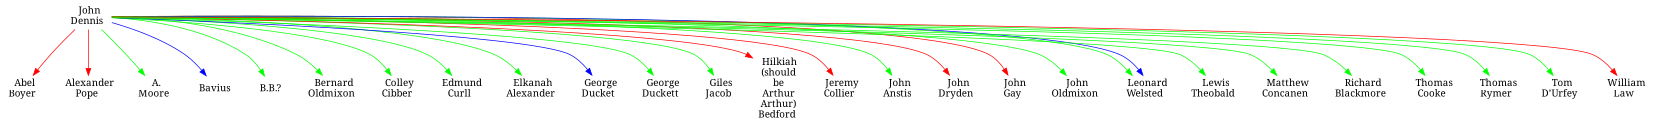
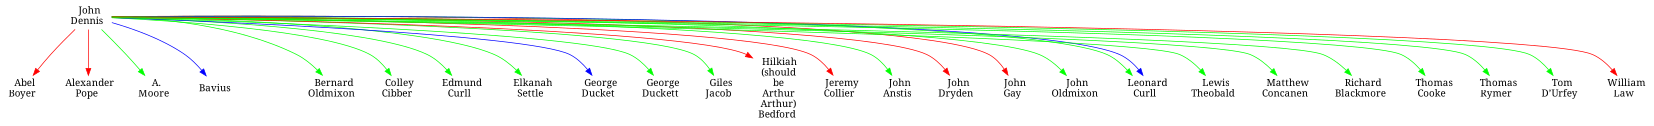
  digraph {
    fontname="Noto Serif"
    rankdir=TB
    node [fontname="Noto Serif" shape=plaintext]
    edge [color=green fontname="Noto Serif" weight=1]
    n1 [label=< Abel<br/>Boyer >]
    n2 [label=< Alexander<br/>Pope >]
    n3 [label=< A.<br/>Moore >]
    n4 [label=< Bavius >]
-   n5 [label=< B.B.? >]
    n6 [label=< Bernard<br/>Oldmixon >]
    n7 [label=< Colley<br/>Cibber >]
    n8 [label=< Edmund<br/>Curll >]
-   n9 [label=< Elkanah<br/>Alexander >]
+   n9 [label=< Elkanah<br/>Settle >]
    n10 [label=< George<br/>Ducket >]
    n11 [label=< George<br/>Duckett >]
    n12 [label=< Giles<br/>Jacob >]
    n13 [label=< Hilkiah<br/>(should<br/>be<br/>Arthur<br/>Arthur)<br/>Bedford >]
    n14 [label=< Jeremy<br/>Collier >]
    n15 [label=< John<br/>Anstis >]
    n16 [label=< John<br/>Dennis >]
    n17 [label=< John<br/>Dryden >]
    n18 [label=< John<br/>Gay >]
    n19 [label=< John<br/>Oldmixon >]
-   n20 [label=< Leonard<br/>Welsted >]
+   n20 [label=< Leonard<br/>Curll >]
    n21 [label=< Lewis<br/>Theobald >]
    n22 [label=< Matthew<br/>Concanen >]
    n23 [label=< Richard<br/>Blackmore >]
    n24 [label=< Thomas<br/>Cooke >]
    n25 [label=< Thomas<br/>Rymer >]
    n26 [label=< Tom<br/>D’Urfey >]
    n27 [label=< William<br/>Law >]
    n16 -> n1 [color=red]
    n16 -> n2 [color=red weight=3364]
    n16 -> n3
    n16 -> n4 [color=blue]
-   n16 -> n5
    n16 -> n6 [weight=4]
    n16 -> n7 [weight=4]
    n16 -> n8 [weight=9]
    n16 -> n9
    n16 -> n10 [color=blue]
    n16 -> n11
    n16 -> n12 [weight=9]
    n16 -> n13 [color=red]
    n16 -> n14 [color=red]
    n16 -> n15
    n16 -> n17 [color=red weight=4]
    n16 -> n18 [color=red]
    n16 -> n19 [weight=4]
    n16 -> n20
    n16 -> n20 [color=blue]
    n16 -> n21 [weight=25]
    n16 -> n22
    n16 -> n23 [weight=16]
    n16 -> n24
    n16 -> n25
    n16 -> n26 [weight=4]
    n16 -> n27 [color=red weight=16]
  }
